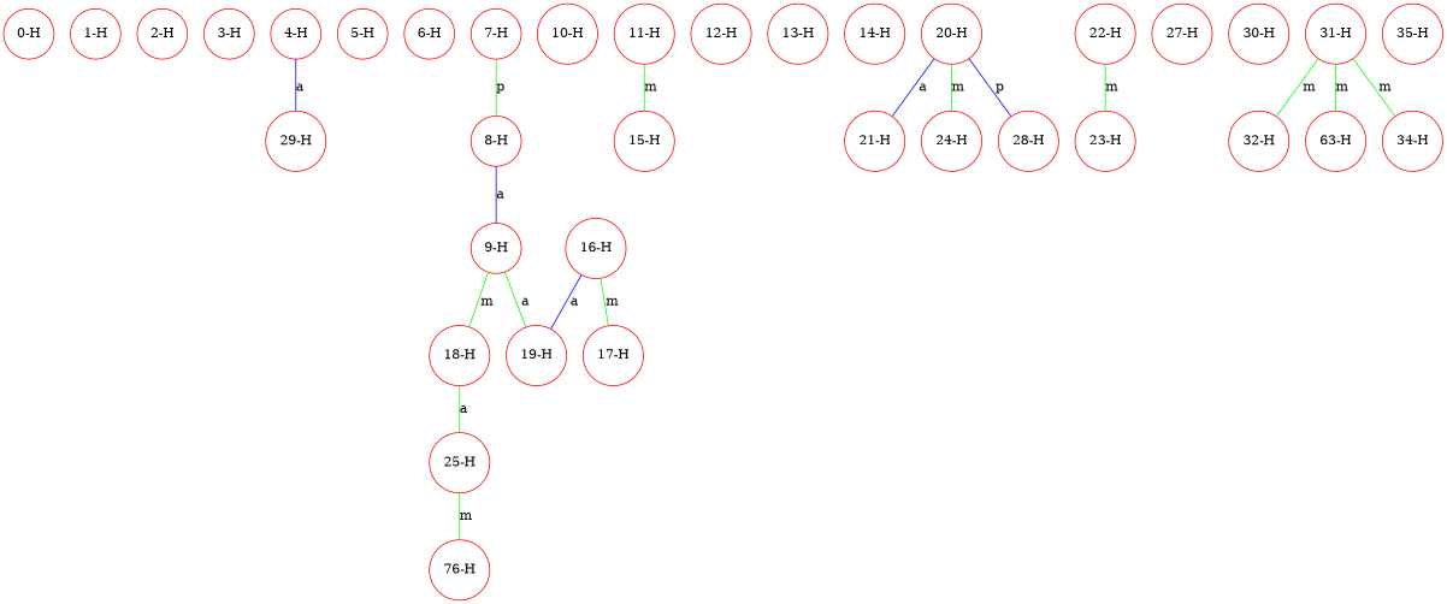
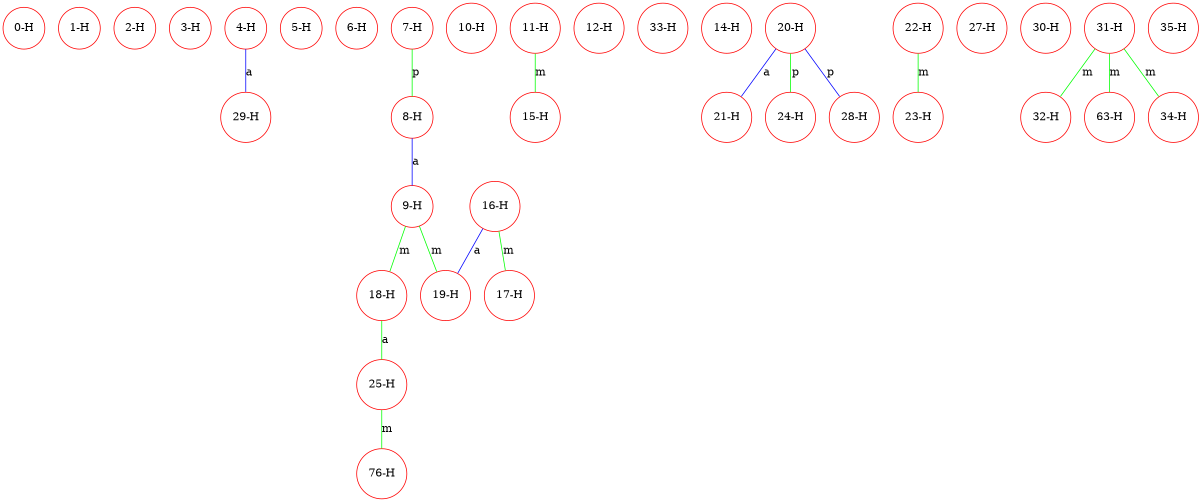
  graph {
    node [color=red shape=circle]
    edge [color=green]
    n1 [label="0-H"]
    n2 [label="1-H"]
    n3 [label="2-H"]
    n4 [label="3-H"]
    n5 [label="4-H"]
    n6 [label="29-H"]
    n7 [label="5-H"]
    n8 [label="6-H"]
    n9 [label="7-H"]
    n10 [label="8-H"]
    n11 [label="9-H"]
    n12 [label="19-H"]
    n13 [label="18-H"]
    n14 [label="10-H"]
    n15 [label="11-H"]
    n16 [label="15-H"]
    n17 [label="12-H"]
-   n18 [label="13-H"]
+   n18 [label="33-H"]
    n19 [label="14-H"]
    n20 [label="16-H"]
    n21 [label="17-H"]
    n22 [label="25-H"]
    n23 [label="76-H"]
    n24 [label="20-H"]
    n25 [label="21-H"]
    n26 [label="24-H"]
    n27 [label="28-H"]
    n28 [label="22-H"]
    n29 [label="23-H"]
    n30 [label="27-H"]
    n31 [label="30-H"]
    n32 [label="31-H"]
    n33 [label="32-H"]
    n34 [label="63-H"]
    n35 [label="34-H"]
    n36 [label="35-H"]
    n5 -- n6 [color=blue label=a]
    n9 -- n10 [label=p]
    n10 -- n11 [color=blue label=a]
-   n11 -- n12 [label=a]
+   n11 -- n12 [label=m]
    n11 -- n13 [label=m]
    n13 -- n22 [label=a]
    n15 -- n16 [label=m]
    n20 -- n12 [color=blue label=a]
    n20 -- n21 [label=m]
    n22 -- n23 [label=m]
    n24 -- n25 [color=blue label=a]
-   n24 -- n26 [label=m]
+   n24 -- n26 [label=p]
    n24 -- n27 [color=blue label=p]
    n28 -- n29 [label=m]
    n32 -- n33 [label=m]
    n32 -- n34 [label=m]
    n32 -- n35 [label=m]
  }
